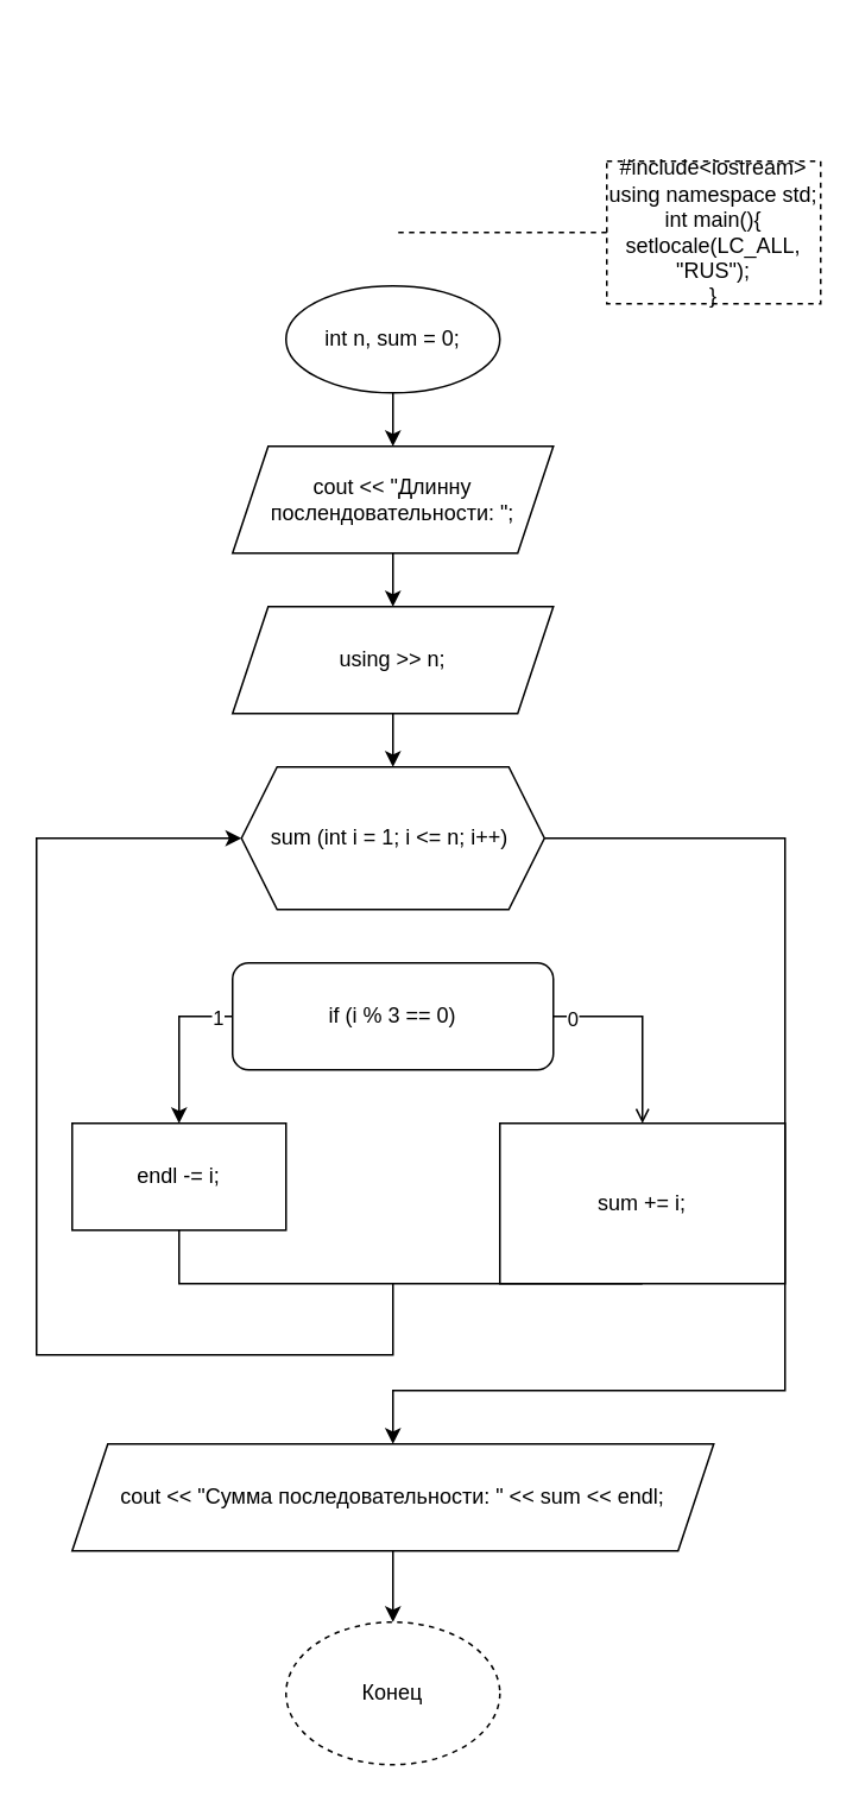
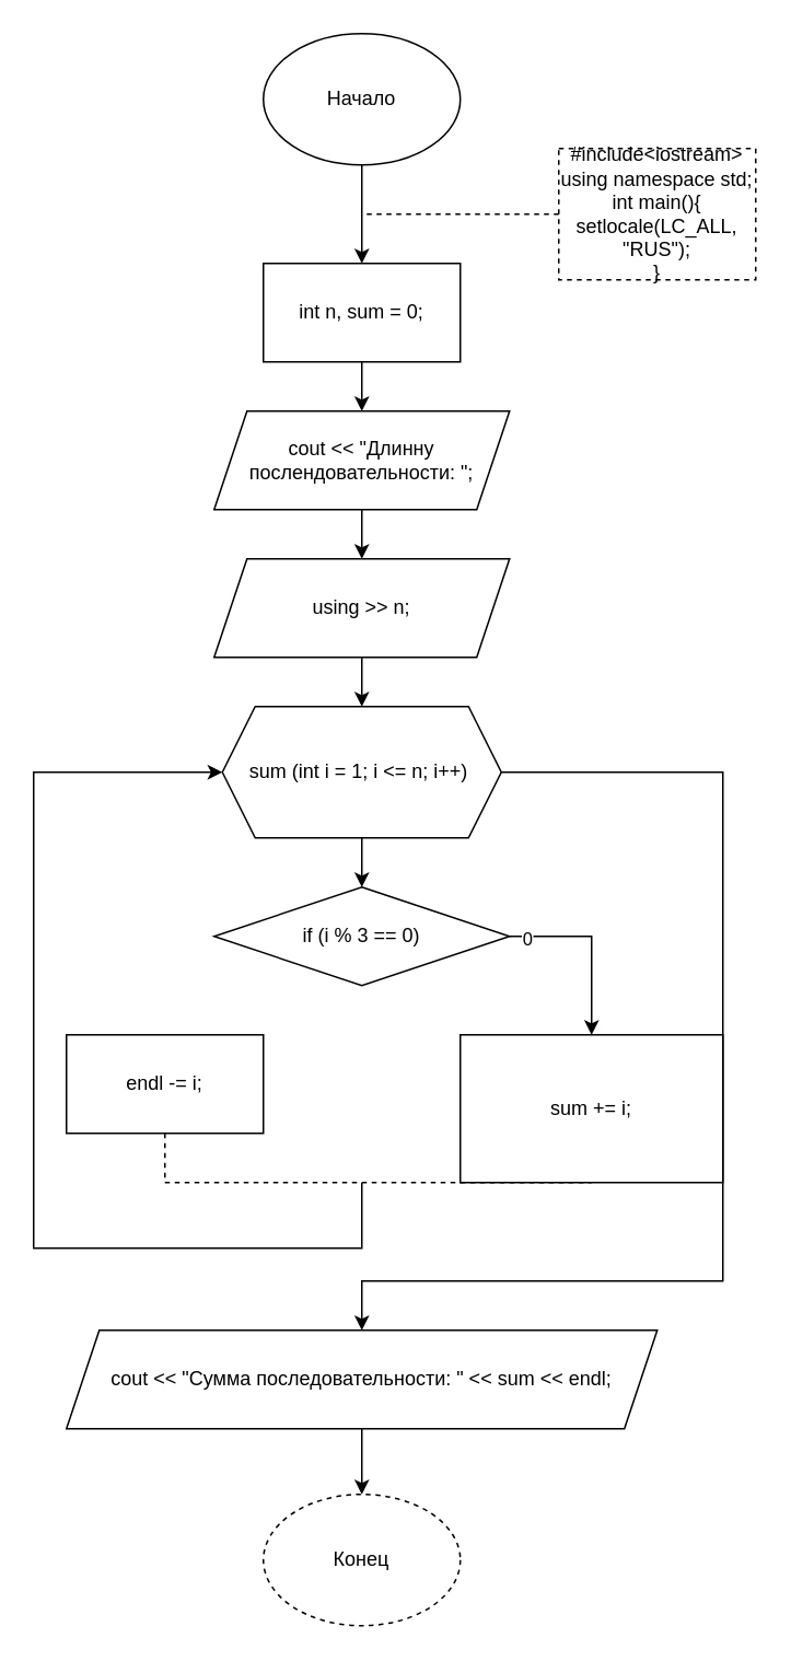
  <mxCell id="0" />
  <mxCell id="1" parent="0" />
- <mxCell id="4" value="&lt;span&gt;&#09;&lt;/span&gt;int n, sum = 0;" style="ellipse;whiteSpace=wrap;html=1;" vertex="1" parent="1"><mxGeometry x="160" y="160" width="120" height="60" as="geometry" /></mxCell>
+ <mxCell id="2" value="" style="edgeStyle=orthogonalEdgeStyle;rounded=0;orthogonalLoop=1;jettySize=auto;html=1;" edge="1" parent="1" source="3" target="4"><mxGeometry relative="1" as="geometry" /></mxCell>
+ <mxCell id="3" value="Начало" style="ellipse;whiteSpace=wrap;html=1;" vertex="1" parent="1"><mxGeometry x="160" y="20" width="120" height="80" as="geometry" /></mxCell>
+ <mxCell id="4" value="&lt;span&gt;&#09;&lt;/span&gt;int n, sum = 0;" style="rounded=0;whiteSpace=wrap;html=1;" vertex="1" parent="1"><mxGeometry x="160" y="160" width="120" height="60" as="geometry" /></mxCell>
  <mxCell id="5" value="&lt;div&gt;#include&amp;lt;iostream&amp;gt;&lt;/div&gt;&lt;div&gt;using namespace std;&lt;/div&gt;&lt;div&gt;int main(){&lt;/div&gt;&lt;span&gt;&#09;&lt;/span&gt;setlocale(LC_ALL, &quot;RUS&quot;);&lt;div&gt;}&lt;/div&gt;" style="rounded=0;whiteSpace=wrap;html=1;dashed=1;" vertex="1" parent="1"><mxGeometry x="340" y="90" width="120" height="80" as="geometry" /></mxCell>
  <mxCell id="6" value="" style="endArrow=none;dashed=1;html=1;rounded=0;exitX=0;exitY=0.5;exitDx=0;exitDy=0;" edge="1" parent="1" source="5"><mxGeometry width="50" height="50" relative="1" as="geometry"><mxPoint x="210" y="450" as="sourcePoint" /><mxPoint x="220" y="130" as="targetPoint" /></mxGeometry></mxCell>
  <mxCell id="7" value="" style="edgeStyle=orthogonalEdgeStyle;rounded=0;orthogonalLoop=1;jettySize=auto;html=1;" edge="1" parent="1" source="8" target="17"><mxGeometry relative="1" as="geometry" /></mxCell>
  <mxCell id="8" value="&lt;span&gt;&#09;&lt;/span&gt;cout &amp;lt;&amp;lt; &quot;Длинну послендовательности: &quot;;" style="shape=parallelogram;perimeter=parallelogramPerimeter;whiteSpace=wrap;html=1;fixedSize=1;" vertex="1" parent="1"><mxGeometry x="130" y="250" width="180" height="60" as="geometry" /></mxCell>
  <mxCell id="9" style="edgeStyle=orthogonalEdgeStyle;rounded=0;orthogonalLoop=1;jettySize=auto;html=1;entryX=0.5;entryY=0;entryDx=0;entryDy=0;" edge="1" parent="1" source="11" target="13"><mxGeometry relative="1" as="geometry"><Array as="points"><mxPoint x="440" y="470" /><mxPoint x="440" y="780" /><mxPoint x="220" y="780" /></Array></mxGeometry></mxCell>
+ <mxCell id="10" value="" style="edgeStyle=orthogonalEdgeStyle;rounded=0;orthogonalLoop=1;jettySize=auto;html=1;" edge="1" parent="1" source="11" target="22"><mxGeometry relative="1" as="geometry" /></mxCell>
  <mxCell id="11" value="&lt;span&gt;&#09;&lt;/span&gt;sum (int i = 1; i &amp;lt;= n; i++)&amp;nbsp;" style="shape=hexagon;perimeter=hexagonPerimeter2;whiteSpace=wrap;html=1;fixedSize=1;" vertex="1" parent="1"><mxGeometry x="135" y="430" width="170" height="80" as="geometry" /></mxCell>
  <mxCell id="12" value="" style="edgeStyle=orthogonalEdgeStyle;rounded=0;orthogonalLoop=1;jettySize=auto;html=1;" edge="1" parent="1" source="13" target="14"><mxGeometry relative="1" as="geometry" /></mxCell>
  <mxCell id="13" value="&lt;span&gt;&#09;&lt;/span&gt;cout &amp;lt;&amp;lt; &quot;Сумма последовательности: &quot; &amp;lt;&amp;lt; sum &amp;lt;&amp;lt; endl;" style="shape=parallelogram;perimeter=parallelogramPerimeter;whiteSpace=wrap;html=1;fixedSize=1;" vertex="1" parent="1"><mxGeometry x="40" y="810" width="360" height="60" as="geometry" /></mxCell>
  <mxCell id="14" value="Конец" style="ellipse;whiteSpace=wrap;html=1;dashed=1;" vertex="1" parent="1"><mxGeometry x="160" y="910" width="120" height="80" as="geometry" /></mxCell>
  <mxCell id="15" value="" style="edgeStyle=orthogonalEdgeStyle;rounded=0;orthogonalLoop=1;jettySize=auto;html=1;exitX=0.5;exitY=1;exitDx=0;exitDy=0;" edge="1" parent="1" source="4" target="8"><mxGeometry relative="1" as="geometry"><mxPoint x="220" y="230" as="sourcePoint" /></mxGeometry></mxCell>
  <mxCell id="16" style="edgeStyle=orthogonalEdgeStyle;rounded=0;orthogonalLoop=1;jettySize=auto;html=1;entryX=0.5;entryY=0;entryDx=0;entryDy=0;" edge="1" parent="1" target="11"><mxGeometry relative="1" as="geometry"><mxPoint x="220" y="400" as="sourcePoint" /></mxGeometry></mxCell>
  <mxCell id="17" value="&lt;span&gt;&#09;&lt;/span&gt;using &amp;gt;&amp;gt; n;" style="shape=parallelogram;perimeter=parallelogramPerimeter;whiteSpace=wrap;html=1;fixedSize=1;" vertex="1" parent="1"><mxGeometry x="130" y="340" width="180" height="60" as="geometry" /></mxCell>
- <mxCell id="18" style="edgeStyle=orthogonalEdgeStyle;rounded=0;orthogonalLoop=1;jettySize=auto;html=1;entryX=0.5;entryY=0;entryDx=0;entryDy=0;exitX=0;exitY=0.5;exitDx=0;exitDy=0;" edge="1" parent="1" source="22" target="23"><mxGeometry relative="1" as="geometry" /></mxCell>
- <mxCell id="19" value="1" style="edgeLabel;html=1;align=center;verticalAlign=middle;resizable=0;points=[];" vertex="1" connectable="0" parent="18"><mxGeometry x="-0.8" relative="1" as="geometry"><mxPoint as="offset" /></mxGeometry></mxCell>
- <mxCell id="20" style="edgeStyle=orthogonalEdgeStyle;rounded=0;orthogonalLoop=1;jettySize=auto;html=1;entryX=0.5;entryY=0;entryDx=0;entryDy=0;exitX=1;exitY=0.5;exitDx=0;exitDy=0;endArrow=open;" edge="1" parent="1" source="22" target="24"><mxGeometry relative="1" as="geometry" /></mxCell>
+ <mxCell id="20" style="edgeStyle=orthogonalEdgeStyle;rounded=0;orthogonalLoop=1;jettySize=auto;html=1;entryX=0.5;entryY=0;entryDx=0;entryDy=0;exitX=1;exitY=0.5;exitDx=0;exitDy=0;" edge="1" parent="1" source="22" target="24"><mxGeometry relative="1" as="geometry" /></mxCell>
  <mxCell id="21" value="0" style="edgeLabel;html=1;align=center;verticalAlign=middle;resizable=0;points=[];" vertex="1" connectable="0" parent="20"><mxGeometry x="-0.822" y="-1" relative="1" as="geometry"><mxPoint as="offset" /></mxGeometry></mxCell>
- <mxCell id="22" value="&lt;span&gt;&#09;&#09;&lt;/span&gt;if (i % 3 == 0)" style="whiteSpace=wrap;html=1;rounded=1;" vertex="1" parent="1"><mxGeometry x="130" y="540" width="180" height="60" as="geometry" /></mxCell>
+ <mxCell id="22" value="&lt;span&gt;&#09;&#09;&lt;/span&gt;if (i % 3 == 0)" style="rhombus;whiteSpace=wrap;html=1;" vertex="1" parent="1"><mxGeometry x="130" y="540" width="180" height="60" as="geometry" /></mxCell>
  <mxCell id="23" value="&lt;span&gt;&#09;&#09;&#09;&lt;/span&gt;endl -= i;" style="rounded=0;whiteSpace=wrap;html=1;" vertex="1" parent="1"><mxGeometry x="40" y="630" width="120" height="60" as="geometry" /></mxCell>
  <mxCell id="24" value="&lt;span&gt;&#09;&#09;&#09;&lt;/span&gt;sum += i;" style="rounded=0;whiteSpace=wrap;html=1;" vertex="1" parent="1"><mxGeometry x="280" y="630" width="160" height="90" as="geometry" /></mxCell>
- <mxCell id="25" value="" style="endArrow=none;html=1;rounded=0;exitX=0.5;exitY=1;exitDx=0;exitDy=0;entryX=0.5;entryY=1;entryDx=0;entryDy=0;" edge="1" parent="1" source="23" target="24"><mxGeometry width="50" height="50" relative="1" as="geometry"><mxPoint x="310" y="600" as="sourcePoint" /><mxPoint x="360" y="550" as="targetPoint" /><Array as="points"><mxPoint x="100" y="720" /><mxPoint x="340" y="720" /></Array></mxGeometry></mxCell>
+ <mxCell id="25" value="" style="endArrow=none;html=1;rounded=0;exitX=0.5;exitY=1;exitDx=0;exitDy=0;entryX=0.5;entryY=1;entryDx=0;entryDy=0;dashed=1;" edge="1" parent="1" source="23" target="24"><mxGeometry width="50" height="50" relative="1" as="geometry"><mxPoint x="310" y="600" as="sourcePoint" /><mxPoint x="360" y="550" as="targetPoint" /><Array as="points"><mxPoint x="100" y="720" /><mxPoint x="340" y="720" /></Array></mxGeometry></mxCell>
  <mxCell id="26" value="" style="endArrow=classic;html=1;rounded=0;entryX=0;entryY=0.5;entryDx=0;entryDy=0;" edge="1" parent="1" target="11"><mxGeometry width="50" height="50" relative="1" as="geometry"><mxPoint x="220" y="720" as="sourcePoint" /><mxPoint x="360" y="700" as="targetPoint" /><Array as="points"><mxPoint x="220" y="760" /><mxPoint x="20" y="760" /><mxPoint x="20" y="470" /></Array></mxGeometry></mxCell>
